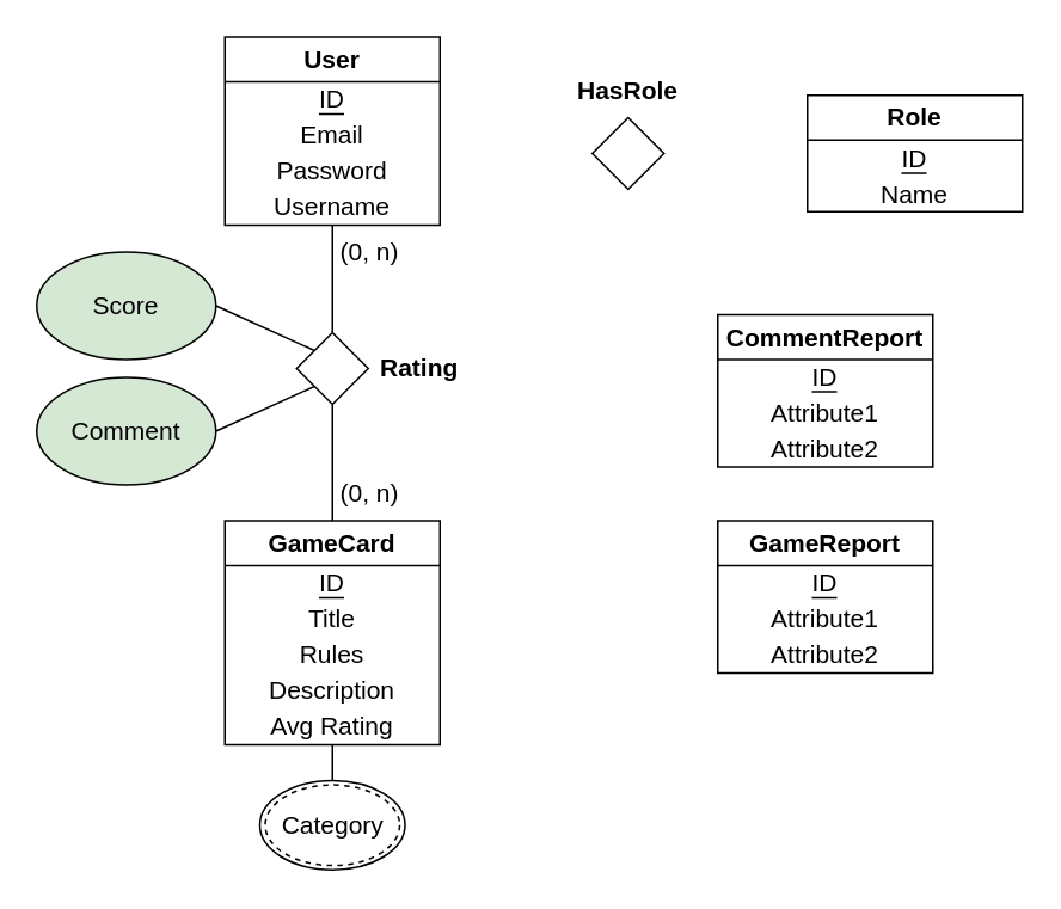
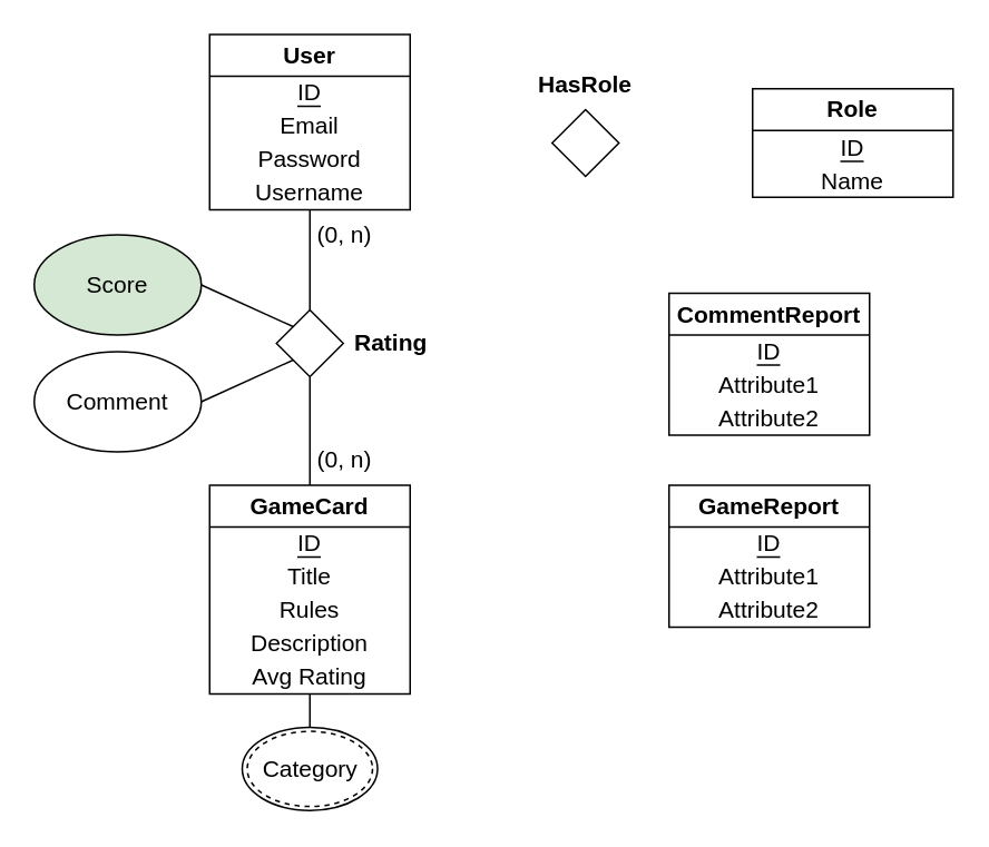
  <mxCell id="0" />
  <mxCell id="1" parent="0" />
  <mxCell id="2" value="" style="rounded=0;whiteSpace=wrap;html=1;fontSize=14;strokeColor=default;strokeWidth=1;" vertex="1" parent="1"><mxGeometry x="125" y="20" width="120" height="105" as="geometry" /></mxCell>
  <mxCell id="3" value="&lt;span style=&quot;font-size: 14px;&quot;&gt;&lt;b&gt;User&lt;/b&gt;&lt;/span&gt;" style="text;strokeColor=none;align=center;fillColor=none;html=1;verticalAlign=middle;whiteSpace=wrap;rounded=0;strokeWidth=1;" vertex="1" parent="1"><mxGeometry x="125" y="20" width="120" height="25" as="geometry" /></mxCell>
  <mxCell id="4" style="edgeStyle=none;html=1;exitX=0;exitY=0;exitDx=0;exitDy=0;entryX=1;entryY=0;entryDx=0;entryDy=0;endArrow=none;endFill=0;" edge="1" parent="1"><mxGeometry relative="1" as="geometry"><mxPoint x="125" y="45" as="sourcePoint" /><mxPoint x="245" y="45" as="targetPoint" /></mxGeometry></mxCell>
  <mxCell id="5" value="&lt;font style=&quot;font-size: 14px;&quot;&gt;Email&lt;/font&gt;" style="text;strokeColor=none;align=center;fillColor=none;html=1;verticalAlign=middle;whiteSpace=wrap;rounded=0;strokeWidth=1;fontStyle=0" vertex="1" parent="1"><mxGeometry x="125" y="65" width="120" height="20" as="geometry" /></mxCell>
  <mxCell id="6" value="&lt;font style=&quot;font-size: 14px;&quot;&gt;Password&lt;/font&gt;" style="text;strokeColor=none;align=center;fillColor=none;html=1;verticalAlign=middle;whiteSpace=wrap;rounded=0;strokeWidth=1;fontStyle=0" vertex="1" parent="1"><mxGeometry x="125" y="85" width="120" height="20" as="geometry" /></mxCell>
  <mxCell id="7" style="edgeStyle=none;html=1;exitX=0.5;exitY=1;exitDx=0;exitDy=0;entryX=0.5;entryY=0;entryDx=0;entryDy=0;endArrow=none;endFill=0;" edge="1" parent="1" source="8" target="27"><mxGeometry relative="1" as="geometry" /></mxCell>
  <mxCell id="8" value="&lt;font style=&quot;font-size: 14px;&quot;&gt;Username&lt;br&gt;&lt;/font&gt;" style="text;strokeColor=none;align=center;fillColor=none;html=1;verticalAlign=middle;whiteSpace=wrap;rounded=0;strokeWidth=1;fontStyle=0" vertex="1" parent="1"><mxGeometry x="125" y="105" width="120" height="20" as="geometry" /></mxCell>
  <mxCell id="9" value="&lt;span style=&quot;border-bottom: 1px solid black&quot;&gt;&lt;font style=&quot;font-size: 14px;&quot;&gt;ID&lt;/font&gt;&lt;/span&gt;" style="text;strokeColor=none;align=center;fillColor=none;html=1;verticalAlign=middle;whiteSpace=wrap;rounded=0;strokeWidth=1;labelPosition=center;verticalLabelPosition=middle;" vertex="1" parent="1"><mxGeometry x="125" y="45" width="120" height="20" as="geometry" /></mxCell>
  <mxCell id="10" value="" style="rhombus;whiteSpace=wrap;html=1;fontSize=14;strokeColor=default;" vertex="1" parent="1"><mxGeometry x="330" y="65" width="40" height="40" as="geometry" /></mxCell>
  <mxCell id="11" value="&lt;b&gt;HasRole&lt;/b&gt;" style="text;strokeColor=none;align=center;fillColor=none;html=1;verticalAlign=middle;whiteSpace=wrap;rounded=0;fontSize=14;" vertex="1" parent="1"><mxGeometry x="320" y="40" width="60" height="20" as="geometry" /></mxCell>
  <mxCell id="12" value="" style="rounded=0;whiteSpace=wrap;html=1;fontSize=14;strokeColor=default;strokeWidth=1;" vertex="1" parent="1"><mxGeometry x="450" y="52.5" width="120" height="65" as="geometry" /></mxCell>
  <mxCell id="13" value="&lt;b&gt;&lt;font style=&quot;font-size: 14px;&quot;&gt;Role&lt;/font&gt;&lt;/b&gt;" style="text;strokeColor=none;align=center;fillColor=none;html=1;verticalAlign=middle;whiteSpace=wrap;rounded=0;strokeWidth=1;" vertex="1" parent="1"><mxGeometry x="450" y="52.5" width="120" height="25" as="geometry" /></mxCell>
  <mxCell id="14" style="edgeStyle=none;html=1;exitX=0;exitY=0;exitDx=0;exitDy=0;entryX=1;entryY=0;entryDx=0;entryDy=0;endArrow=none;endFill=0;" edge="1" parent="1"><mxGeometry relative="1" as="geometry"><mxPoint x="450" y="77.5" as="sourcePoint" /><mxPoint x="570" y="77.5" as="targetPoint" /></mxGeometry></mxCell>
  <mxCell id="15" value="&lt;font style=&quot;font-size: 14px;&quot;&gt;Name&lt;/font&gt;" style="text;strokeColor=none;align=center;fillColor=none;html=1;verticalAlign=middle;whiteSpace=wrap;rounded=0;strokeWidth=1;fontStyle=0" vertex="1" parent="1"><mxGeometry x="450" y="97.5" width="120" height="20" as="geometry" /></mxCell>
  <mxCell id="16" value="&lt;span style=&quot;border-bottom: 1px solid black&quot;&gt;&lt;font style=&quot;font-size: 14px;&quot;&gt;ID&lt;/font&gt;&lt;/span&gt;" style="text;strokeColor=none;align=center;fillColor=none;html=1;verticalAlign=middle;whiteSpace=wrap;rounded=0;strokeWidth=1;labelPosition=center;verticalLabelPosition=middle;" vertex="1" parent="1"><mxGeometry x="450" y="77.5" width="120" height="20" as="geometry" /></mxCell>
  <mxCell id="17" value="" style="rounded=0;whiteSpace=wrap;html=1;fontSize=14;strokeColor=default;strokeWidth=1;" vertex="1" parent="1"><mxGeometry x="125" y="290" width="120" height="125" as="geometry" /></mxCell>
  <mxCell id="18" value="&lt;b&gt;&lt;font style=&quot;font-size: 14px;&quot;&gt;GameCard&lt;/font&gt;&lt;/b&gt;" style="text;strokeColor=none;align=center;fillColor=none;html=1;verticalAlign=middle;whiteSpace=wrap;rounded=0;strokeWidth=1;" vertex="1" parent="1"><mxGeometry x="125" y="290" width="120" height="25" as="geometry" /></mxCell>
  <mxCell id="19" style="edgeStyle=none;html=1;exitX=0;exitY=0;exitDx=0;exitDy=0;entryX=1;entryY=0;entryDx=0;entryDy=0;endArrow=none;endFill=0;" edge="1" parent="1"><mxGeometry relative="1" as="geometry"><mxPoint x="125" y="315" as="sourcePoint" /><mxPoint x="245" y="315" as="targetPoint" /></mxGeometry></mxCell>
  <mxCell id="20" value="&lt;font style=&quot;font-size: 14px;&quot;&gt;Title&lt;/font&gt;" style="text;strokeColor=none;align=center;fillColor=none;html=1;verticalAlign=middle;whiteSpace=wrap;rounded=0;strokeWidth=1;fontStyle=0" vertex="1" parent="1"><mxGeometry x="125" y="335" width="120" height="20" as="geometry" /></mxCell>
  <mxCell id="21" value="&lt;font style=&quot;font-size: 14px;&quot;&gt;Rules&lt;/font&gt;" style="text;strokeColor=none;align=center;fillColor=none;html=1;verticalAlign=middle;whiteSpace=wrap;rounded=0;strokeWidth=1;fontStyle=0" vertex="1" parent="1"><mxGeometry x="125" y="355" width="120" height="20" as="geometry" /></mxCell>
  <mxCell id="22" value="&lt;font style=&quot;font-size: 14px;&quot;&gt;Description&lt;/font&gt;" style="text;strokeColor=none;align=center;fillColor=none;html=1;verticalAlign=middle;whiteSpace=wrap;rounded=0;strokeWidth=1;fontStyle=0" vertex="1" parent="1"><mxGeometry x="125" y="375" width="120" height="20" as="geometry" /></mxCell>
  <mxCell id="23" style="edgeStyle=none;html=1;exitX=0.5;exitY=1;exitDx=0;exitDy=0;entryX=0.5;entryY=0;entryDx=0;entryDy=0;endArrow=none;endFill=0;" edge="1" parent="1" source="24" target="35"><mxGeometry relative="1" as="geometry" /></mxCell>
  <mxCell id="24" value="&lt;font style=&quot;font-size: 14px;&quot;&gt;Avg Rating&lt;/font&gt;" style="text;strokeColor=none;align=center;fillColor=none;html=1;verticalAlign=middle;whiteSpace=wrap;rounded=0;strokeWidth=1;fontStyle=0" vertex="1" parent="1"><mxGeometry x="125" y="395" width="120" height="20" as="geometry" /></mxCell>
  <mxCell id="25" value="&lt;span style=&quot;border-bottom: 1px solid black&quot;&gt;&lt;font style=&quot;font-size: 14px;&quot;&gt;ID&lt;/font&gt;&lt;/span&gt;" style="text;strokeColor=none;align=center;fillColor=none;html=1;verticalAlign=middle;whiteSpace=wrap;rounded=0;strokeWidth=1;labelPosition=center;verticalLabelPosition=middle;" vertex="1" parent="1"><mxGeometry x="125" y="315" width="120" height="20" as="geometry" /></mxCell>
  <mxCell id="26" style="edgeStyle=none;html=1;exitX=0.5;exitY=1;exitDx=0;exitDy=0;entryX=0.5;entryY=0;entryDx=0;entryDy=0;endArrow=none;endFill=0;" edge="1" parent="1" source="27" target="18"><mxGeometry relative="1" as="geometry" /></mxCell>
  <mxCell id="27" value="" style="rhombus;whiteSpace=wrap;html=1;fontSize=14;strokeColor=default;" vertex="1" parent="1"><mxGeometry x="165" y="185" width="40" height="40" as="geometry" /></mxCell>
  <mxCell id="28" value="&lt;b&gt;Rating&lt;/b&gt;" style="text;strokeColor=none;align=left;fillColor=none;html=1;verticalAlign=middle;whiteSpace=wrap;rounded=0;fontSize=14;" vertex="1" parent="1"><mxGeometry x="210" y="195" width="60" height="20" as="geometry" /></mxCell>
  <mxCell id="29" style="edgeStyle=none;html=1;exitX=1;exitY=0.5;exitDx=0;exitDy=0;entryX=0;entryY=0;entryDx=0;entryDy=0;endArrow=none;endFill=0;" edge="1" parent="1" source="30" target="27"><mxGeometry relative="1" as="geometry" /></mxCell>
  <mxCell id="30" value="Score" style="ellipse;whiteSpace=wrap;html=1;fontSize=14;fontColor=#000000;aspect=fixed;fillColor=#d5e8d4;" vertex="1" parent="1"><mxGeometry x="20" y="140" width="100" height="60" as="geometry" /></mxCell>
  <mxCell id="31" style="edgeStyle=none;html=1;exitX=1;exitY=0.5;exitDx=0;exitDy=0;entryX=0;entryY=1;entryDx=0;entryDy=0;endArrow=none;endFill=0;" edge="1" parent="1" source="32" target="27"><mxGeometry relative="1" as="geometry" /></mxCell>
- <mxCell id="32" value="Comment" style="ellipse;whiteSpace=wrap;html=1;fontSize=14;fontColor=#000000;aspect=fixed;fillColor=#d5e8d4;" vertex="1" parent="1"><mxGeometry x="20" y="210" width="100" height="60" as="geometry" /></mxCell>
+ <mxCell id="32" value="Comment" style="ellipse;whiteSpace=wrap;html=1;fontSize=14;fontColor=#000000;aspect=fixed;" vertex="1" parent="1"><mxGeometry x="20" y="210" width="100" height="60" as="geometry" /></mxCell>
  <mxCell id="33" value="(0, n)" style="text;strokeColor=none;align=center;fillColor=none;html=1;verticalAlign=middle;whiteSpace=wrap;rounded=0;fontSize=14;" vertex="1" parent="1"><mxGeometry x="185.5" y="260" width="40" height="30" as="geometry" /></mxCell>
  <mxCell id="34" value="(0, n)" style="text;strokeColor=none;align=center;fillColor=none;html=1;verticalAlign=middle;whiteSpace=wrap;rounded=0;fontSize=14;" vertex="1" parent="1"><mxGeometry x="185.5" y="125" width="40" height="30" as="geometry" /></mxCell>
  <mxCell id="35" value="" style="ellipse;whiteSpace=wrap;html=1;fontSize=14;fontColor=#000000;aspect=fixed;" vertex="1" parent="1"><mxGeometry x="144.5" y="435" width="81" height="49.8" as="geometry" /></mxCell>
  <mxCell id="36" value="Category" style="ellipse;whiteSpace=wrap;html=1;fontSize=14;fontColor=#000000;aspect=fixed;dashed=1;" vertex="1" parent="1"><mxGeometry x="147.5" y="437.4" width="75" height="45" as="geometry" /></mxCell>
  <mxCell id="37" value="" style="rounded=0;whiteSpace=wrap;html=1;fontSize=14;strokeColor=default;strokeWidth=1;" vertex="1" parent="1"><mxGeometry x="400" y="175" width="120" height="85" as="geometry" /></mxCell>
  <mxCell id="38" value="&lt;b&gt;&lt;font style=&quot;font-size: 14px;&quot;&gt;CommentReport&lt;/font&gt;&lt;/b&gt;" style="text;strokeColor=none;align=center;fillColor=none;html=1;verticalAlign=middle;whiteSpace=wrap;rounded=0;strokeWidth=1;" vertex="1" parent="1"><mxGeometry x="400" y="175" width="120" height="25" as="geometry" /></mxCell>
  <mxCell id="39" style="edgeStyle=none;html=1;exitX=0;exitY=0;exitDx=0;exitDy=0;entryX=1;entryY=0;entryDx=0;entryDy=0;endArrow=none;endFill=0;" edge="1" parent="1"><mxGeometry relative="1" as="geometry"><mxPoint x="400" y="200" as="sourcePoint" /><mxPoint x="520" y="200" as="targetPoint" /></mxGeometry></mxCell>
  <mxCell id="40" value="&lt;font style=&quot;font-size: 14px;&quot;&gt;Attribute1&lt;/font&gt;" style="text;strokeColor=none;align=center;fillColor=none;html=1;verticalAlign=middle;whiteSpace=wrap;rounded=0;strokeWidth=1;fontStyle=0" vertex="1" parent="1"><mxGeometry x="400" y="220" width="120" height="20" as="geometry" /></mxCell>
  <mxCell id="41" value="&lt;font style=&quot;font-size: 14px;&quot;&gt;Attribute2&lt;/font&gt;" style="text;strokeColor=none;align=center;fillColor=none;html=1;verticalAlign=middle;whiteSpace=wrap;rounded=0;strokeWidth=1;fontStyle=0" vertex="1" parent="1"><mxGeometry x="400" y="240" width="120" height="20" as="geometry" /></mxCell>
  <mxCell id="42" value="&lt;span style=&quot;border-bottom: 1px solid black&quot;&gt;&lt;font style=&quot;font-size: 14px;&quot;&gt;ID&lt;/font&gt;&lt;/span&gt;" style="text;strokeColor=none;align=center;fillColor=none;html=1;verticalAlign=middle;whiteSpace=wrap;rounded=0;strokeWidth=1;labelPosition=center;verticalLabelPosition=middle;" vertex="1" parent="1"><mxGeometry x="400" y="200" width="120" height="20" as="geometry" /></mxCell>
  <mxCell id="43" value="" style="rounded=0;whiteSpace=wrap;html=1;fontSize=14;strokeColor=default;strokeWidth=1;" vertex="1" parent="1"><mxGeometry x="400" y="290" width="120" height="85" as="geometry" /></mxCell>
  <mxCell id="44" value="&lt;span style=&quot;font-size: 14px;&quot;&gt;&lt;b&gt;GameReport&lt;/b&gt;&lt;/span&gt;" style="text;strokeColor=none;align=center;fillColor=none;html=1;verticalAlign=middle;whiteSpace=wrap;rounded=0;strokeWidth=1;" vertex="1" parent="1"><mxGeometry x="400" y="290" width="120" height="25" as="geometry" /></mxCell>
  <mxCell id="45" style="edgeStyle=none;html=1;exitX=0;exitY=0;exitDx=0;exitDy=0;entryX=1;entryY=0;entryDx=0;entryDy=0;endArrow=none;endFill=0;" edge="1" parent="1"><mxGeometry relative="1" as="geometry"><mxPoint x="400" y="315" as="sourcePoint" /><mxPoint x="520" y="315" as="targetPoint" /></mxGeometry></mxCell>
  <mxCell id="46" value="&lt;font style=&quot;font-size: 14px;&quot;&gt;Attribute1&lt;/font&gt;" style="text;strokeColor=none;align=center;fillColor=none;html=1;verticalAlign=middle;whiteSpace=wrap;rounded=0;strokeWidth=1;fontStyle=0" vertex="1" parent="1"><mxGeometry x="400" y="335" width="120" height="20" as="geometry" /></mxCell>
  <mxCell id="47" value="&lt;font style=&quot;font-size: 14px;&quot;&gt;Attribute2&lt;/font&gt;" style="text;strokeColor=none;align=center;fillColor=none;html=1;verticalAlign=middle;whiteSpace=wrap;rounded=0;strokeWidth=1;fontStyle=0" vertex="1" parent="1"><mxGeometry x="400" y="355" width="120" height="20" as="geometry" /></mxCell>
  <mxCell id="48" value="&lt;span style=&quot;border-bottom: 1px solid black&quot;&gt;&lt;font style=&quot;font-size: 14px;&quot;&gt;ID&lt;/font&gt;&lt;/span&gt;" style="text;strokeColor=none;align=center;fillColor=none;html=1;verticalAlign=middle;whiteSpace=wrap;rounded=0;strokeWidth=1;labelPosition=center;verticalLabelPosition=middle;" vertex="1" parent="1"><mxGeometry x="400" y="315" width="120" height="20" as="geometry" /></mxCell>
